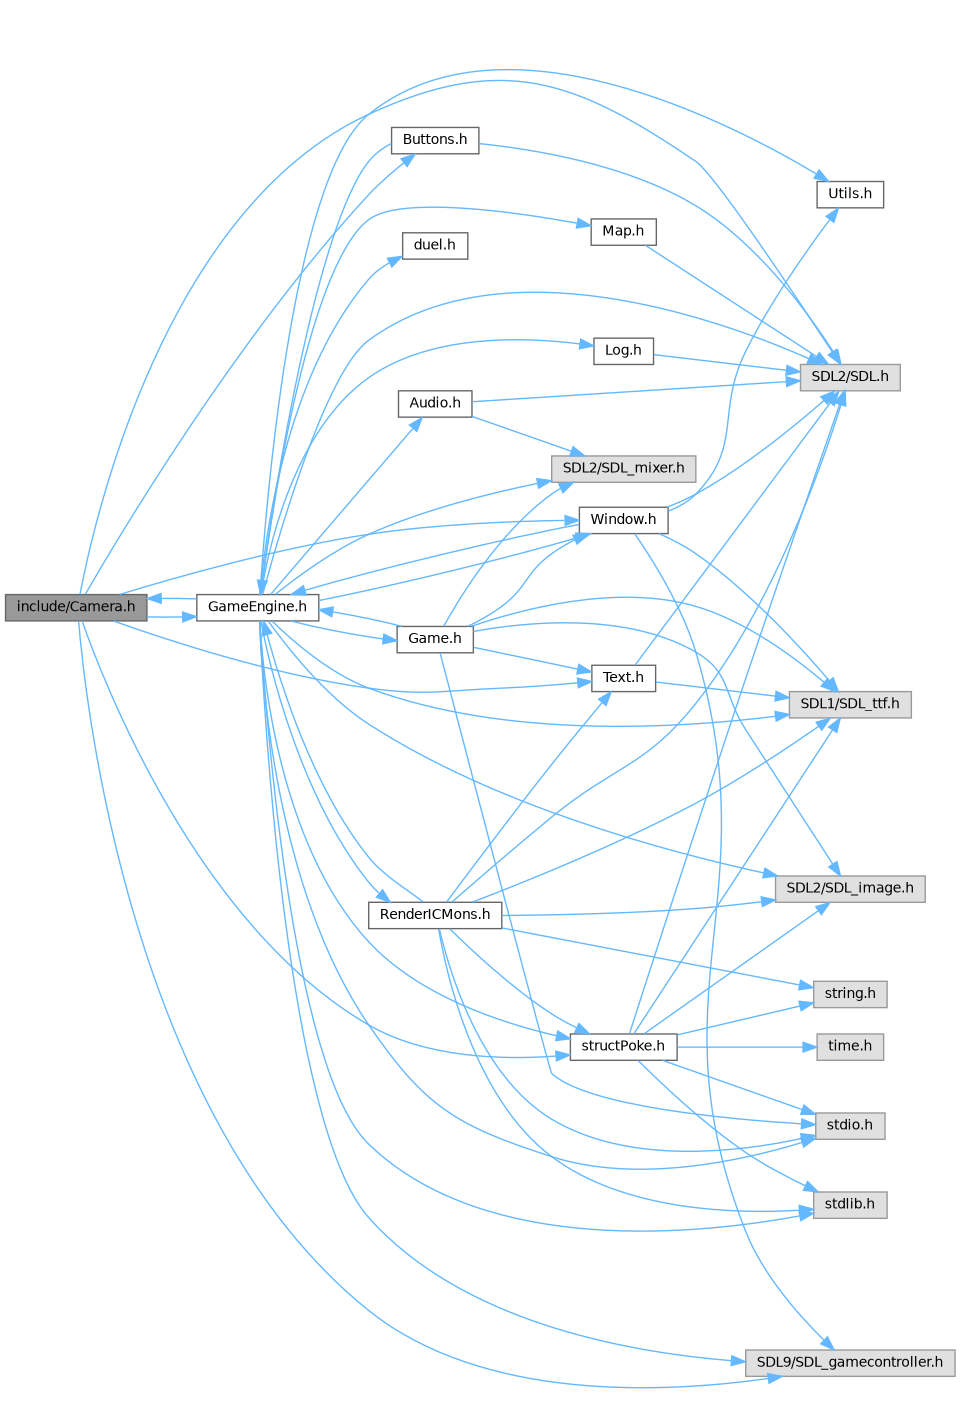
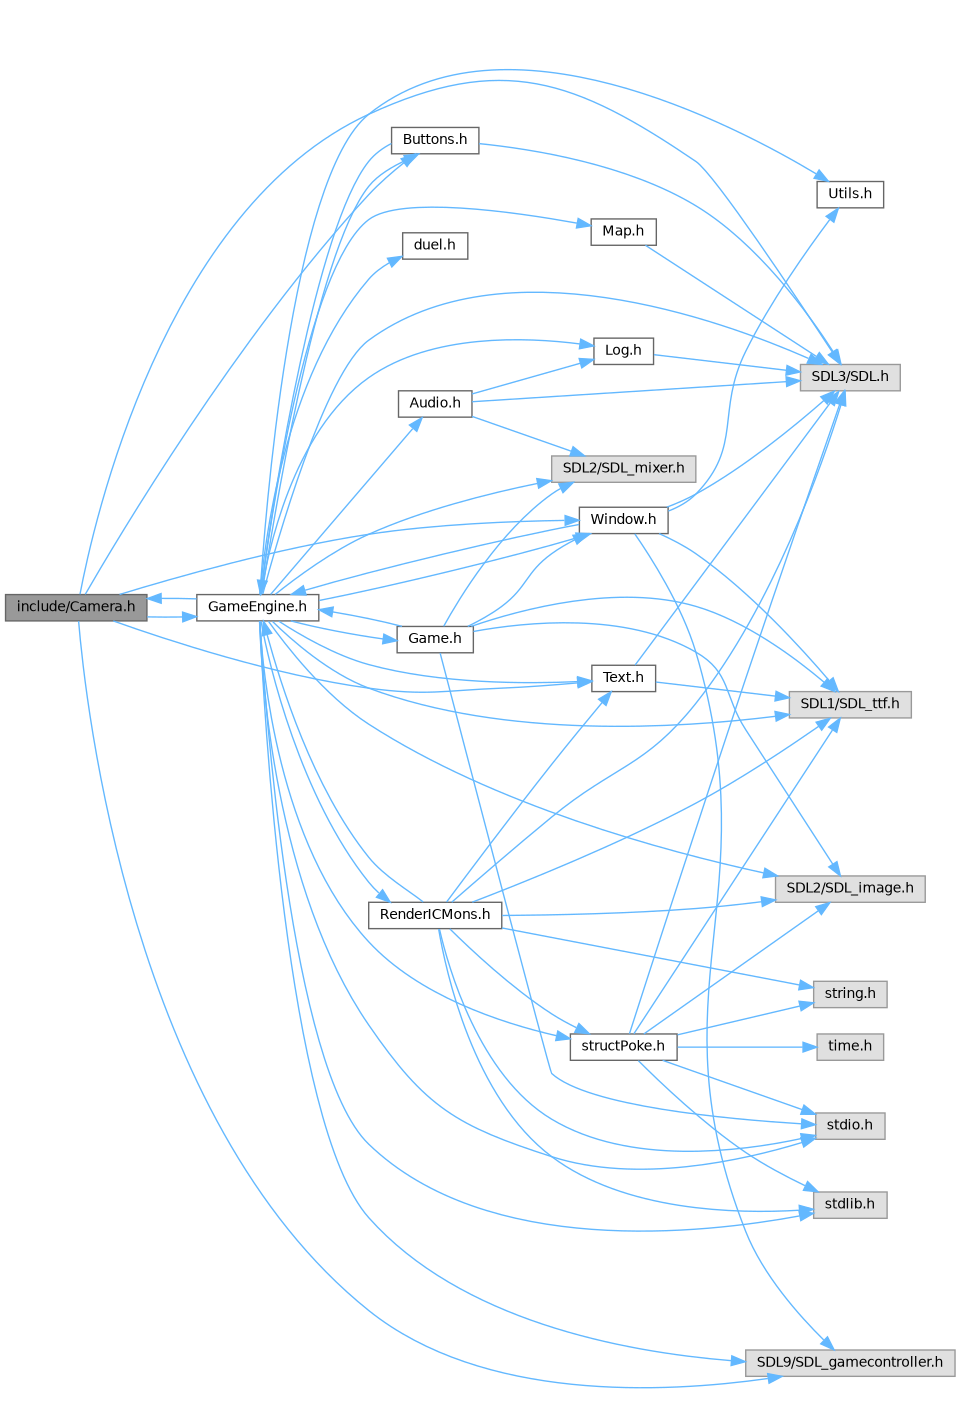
  digraph {
    rankdir=LR
    node [color=grey40 fillcolor=white fontname=Helvetica fontsize=10 shape=box style=filled]
    edge [color=steelblue1 fontname=Helvetica fontsize=10 labelfontname=Helvetica labelfontsize=10 style=solid]
    n1 [color=gray40 fillcolor=grey60 fontcolor=black height=0.2 label="include/Camera.h" width=0.4]
    n2 [height=0.2 label="GameEngine.h" width=0.4]
-   n3 [color=grey60 fillcolor="#E0E0E0" height=0.2 label="SDL2/SDL.h" width=0.4]
+   n3 [color=grey60 fillcolor="#E0E0E0" height=0.2 label="SDL3/SDL.h" width=0.4]
    n4 [color=grey60 fillcolor="#E0E0E0" height=0.2 label="SDL9/SDL_gamecontroller.h" width=0.4]
    n5 [height=0.2 label="Buttons.h" width=0.4]
    n6 [height=0.2 label="structPoke.h" width=0.4]
    n7 [height=0.2 label="Text.h" width=0.4]
    n8 [height=0.2 label="Window.h" width=0.4]
    n9 [color=grey60 fillcolor="#E0E0E0" height=0.2 label="SDL2/SDL_mixer.h" width=0.4]
    n10 [color=grey60 fillcolor="#E0E0E0" height=0.2 label="SDL2/SDL_image.h" width=0.4]
    n11 [color=grey60 fillcolor="#E0E0E0" height=0.2 label="SDL1/SDL_ttf.h" width=0.4]
    n12 [color=grey60 fillcolor="#E0E0E0" height=0.2 label="stdio.h" width=0.4]
    n13 [color=grey60 fillcolor="#E0E0E0" height=0.2 label="stdlib.h" width=0.4]
    n14 [height=0.2 label="Log.h" width=0.4]
    n15 [height=0.2 label="Audio.h" width=0.4]
    n16 [height=0.2 label="duel.h" width=0.4]
    n17 [height=0.2 label="Utils.h" width=0.4]
    n18 [height=0.2 label="Map.h" width=0.4]
    n19 [height=0.2 label="Game.h" width=0.4]
    n20 [height=0.2 label="RenderICMons.h" width=0.4]
    n21 [color=grey60 fillcolor="#E0E0E0" height=0.2 label="time.h" width=0.4]
    n22 [color=grey60 fillcolor="#E0E0E0" height=0.2 label="string.h" width=0.4]
    n1 -> n2
    n1 -> n3
    n1 -> n4
    n1 -> n5
-   n1 -> n6
    n1 -> n7
    n1 -> n8
    n2 -> n1
    n2 -> n3
    n2 -> n4
+   n2 -> n5
    n2 -> n6
-   n19 -> n7
+   n2 -> n7
    n2 -> n8
    n2 -> n9
    n2 -> n10
    n2 -> n11
    n2 -> n12
    n2 -> n13
    n2 -> n14
    n2 -> n15
    n2 -> n16
    n2 -> n17
    n2 -> n18
    n2 -> n19
    n2 -> n20
    n5 -> n2
    n5 -> n3
    n6 -> n3
    n6 -> n10
    n6 -> n11
    n6 -> n12
    n6 -> n13
    n6 -> n21
    n6 -> n22
    n7 -> n3
    n7 -> n11
    n8 -> n2
    n8 -> n3
    n8 -> n4
    n8 -> n11
    n8 -> n17
    n14 -> n3
    n15 -> n3
    n15 -> n9
+   n15 -> n14
    n18 -> n3
    n19 -> n2
    n19 -> n8
    n19 -> n9
    n19 -> n10
    n19 -> n11
    n19 -> n12
    n20 -> n2
    n20 -> n3
    n20 -> n6
    n20 -> n7
    n20 -> n10
    n20 -> n11
    n20 -> n12
    n20 -> n13
    n20 -> n22
  }
